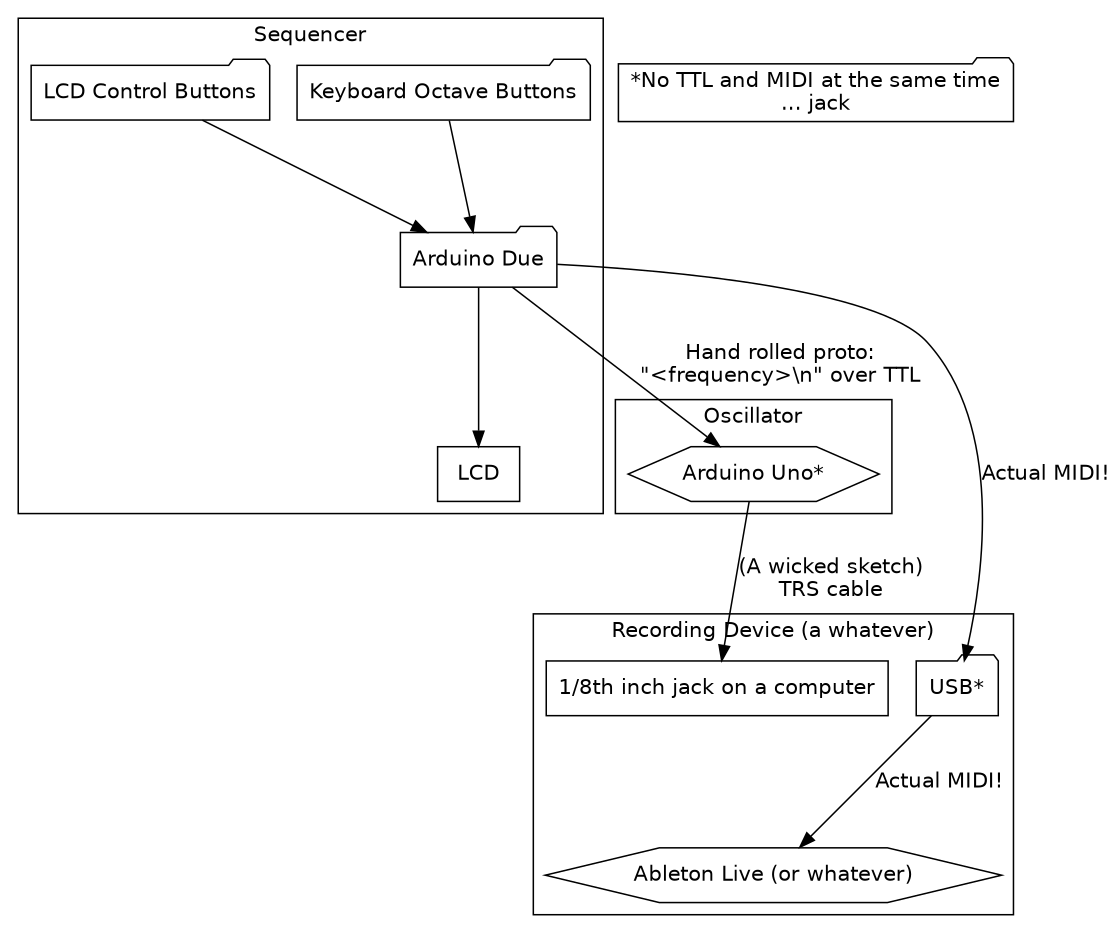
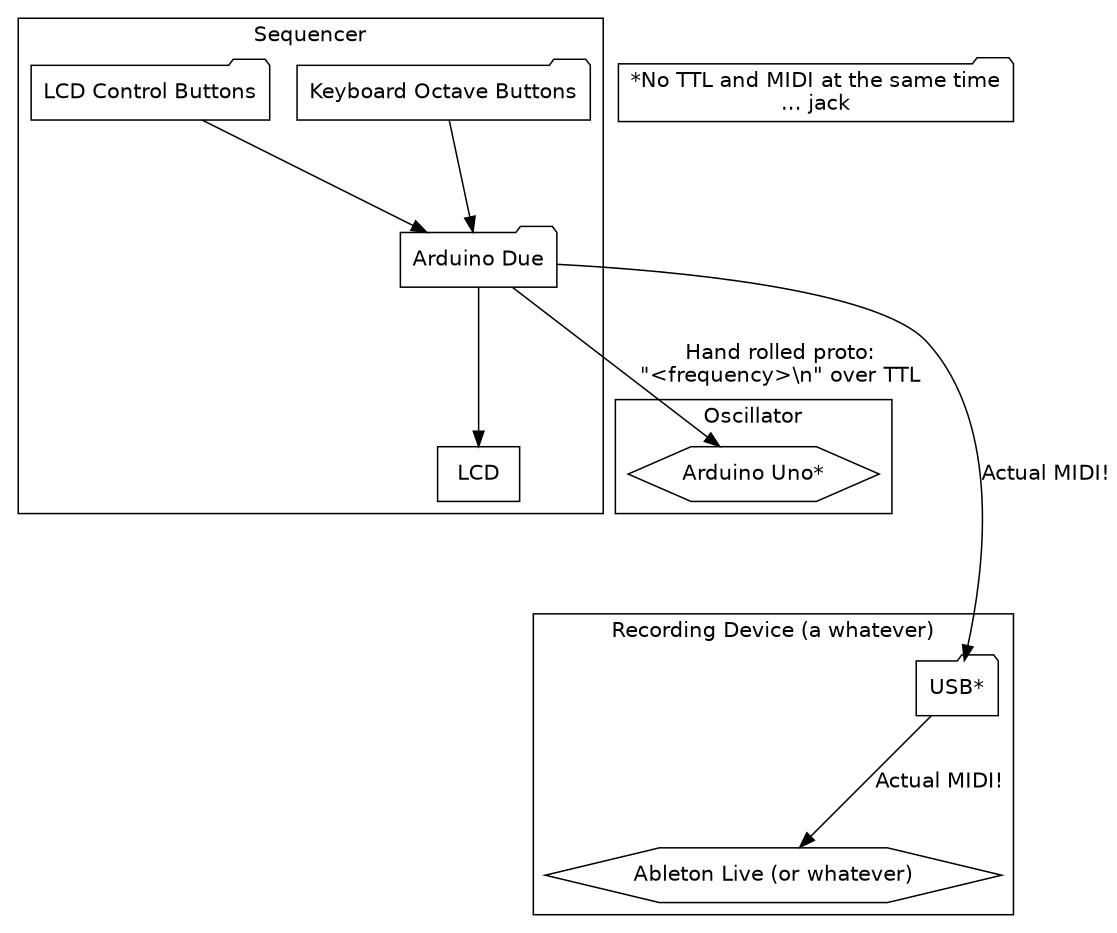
  digraph {
    fontname=helvetica
    ranksep=1
    node [fontname=helvetica shape=folder]
    edge [fontname=helvetica]
    n1 [label="Keyboard Octave Buttons"]
    n2 [label="Arduino Due"]
    n3 [label="LCD Control Buttons"]
    n4 [label=LCD shape=box]
    n5 [label="Arduino Uno*" shape=hexagon]
-   n6 [label="1/8th inch jack on a computer" shape=box]
    n7 [label="USB*"]
    n8 [label="Ableton Live (or whatever)" shape=hexagon]
    n9 [label="*No TTL and MIDI at the same time\n... jack"]
    subgraph cluster_1 {
      label=Sequencer
      style=solid
      n1
      n2
      n3
      n4
    }
    subgraph cluster_2 {
      label=Oscillator
      style=solid
      n5
    }
    subgraph cluster_3 {
      label="Recording Device (a whatever)"
      style=solid
-     n6
      n7
      n8
    }
    n1 -> n2
    n2 -> n4
    n2 -> n5 [label="Hand rolled proto:\n\"<frequency>\\n\" over TTL"]
    n2 -> n7 [label="Actual MIDI!"]
    n3 -> n2
-   n5 -> n6 [label="(A wicked sketch)\nTRS cable"]
    n7 -> n8 [label="Actual MIDI!"]
  }
